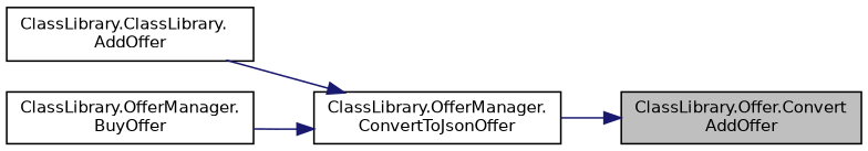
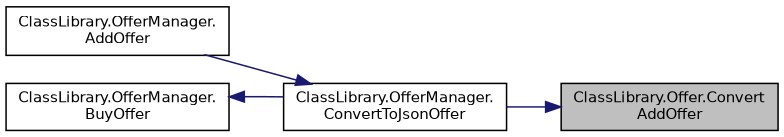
  digraph {
    rankdir=RL
    node [color=black fillcolor=white fontname=Helvetica fontsize=10 shape=record style=filled]
    edge [color=midnightblue dir=back fontname=Helvetica fontsize=10 labelfontname=Helvetica labelfontsize=10 style=solid]
    n1 [fillcolor=grey75 fontcolor=black height=0.2 label="ClassLibrary.Offer.Convert\lAddOffer" width=0.4]
    n2 [height=0.2 label="ClassLibrary.OfferManager.\lConvertToJsonOffer" width=0.4]
-   n3 [height=0.2 label="ClassLibrary.ClassLibrary.\lAddOffer" width=0.4]
+   n3 [height=0.2 label="ClassLibrary.OfferManager.\lAddOffer" width=0.4]
    n4 [height=0.2 label="ClassLibrary.OfferManager.\lBuyOffer" width=0.4]
    n1 -> n2
    n2 -> n3
-   n2 -> n4
+   n4 -> n2
  }
